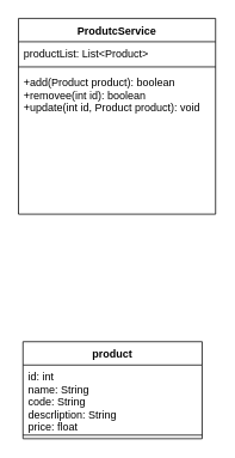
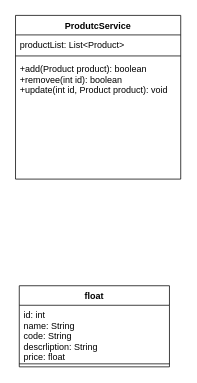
  <mxCell id="0" />
  <mxCell id="1" parent="0" />
- <mxCell id="2" value="product" style="swimlane;fontStyle=1;align=center;verticalAlign=top;childLayout=stackLayout;horizontal=1;startSize=26;horizontalStack=0;resizeParent=1;resizeParentMax=0;resizeLast=0;collapsible=1;marginBottom=0;" vertex="1" parent="1"><mxGeometry x="25" y="380" width="200" height="108" as="geometry" /></mxCell>
+ <mxCell id="2" value="float" style="swimlane;fontStyle=1;align=center;verticalAlign=top;childLayout=stackLayout;horizontal=1;startSize=26;horizontalStack=0;resizeParent=1;resizeParentMax=0;resizeLast=0;collapsible=1;marginBottom=0;" vertex="1" parent="1"><mxGeometry x="25" y="380" width="200" height="108" as="geometry" /></mxCell>
  <mxCell id="3" value="id: int&#10;name: String&#10;code: String&#10;descrliption: String&#10;price: float" style="text;strokeColor=none;fillColor=none;align=left;verticalAlign=top;spacingLeft=4;spacingRight=4;overflow=hidden;rotatable=0;points=[[0,0.5],[1,0.5]];portConstraint=eastwest;" vertex="1" parent="2"><mxGeometry y="26" width="200" height="74" as="geometry" /></mxCell>
  <mxCell id="4" value="" style="line;strokeWidth=1;fillColor=none;align=left;verticalAlign=middle;spacingTop=-1;spacingLeft=3;spacingRight=3;rotatable=0;labelPosition=right;points=[];portConstraint=eastwest;" vertex="1" parent="2"><mxGeometry y="100" width="200" height="8" as="geometry" /></mxCell>
  <mxCell id="5" value="ProdutcService" style="swimlane;fontStyle=1;align=center;verticalAlign=top;childLayout=stackLayout;horizontal=1;startSize=26;horizontalStack=0;resizeParent=1;resizeParentMax=0;resizeLast=0;collapsible=1;marginBottom=0;" vertex="1" parent="1"><mxGeometry x="20" y="20" width="220" height="218" as="geometry" /></mxCell>
  <mxCell id="6" value="productList: List&lt;Product&gt;&#10;" style="text;strokeColor=none;fillColor=none;align=left;verticalAlign=top;spacingLeft=4;spacingRight=4;overflow=hidden;rotatable=0;points=[[0,0.5],[1,0.5]];portConstraint=eastwest;" vertex="1" parent="5"><mxGeometry y="26" width="220" height="24" as="geometry" /></mxCell>
  <mxCell id="7" value="" style="line;strokeWidth=1;fillColor=none;align=left;verticalAlign=middle;spacingTop=-1;spacingLeft=3;spacingRight=3;rotatable=0;labelPosition=right;points=[];portConstraint=eastwest;" vertex="1" parent="5"><mxGeometry y="50" width="220" height="8" as="geometry" /></mxCell>
  <mxCell id="8" value="+add(Product product): boolean&#10;+removee(int id): boolean&#10;+update(int id, Product product): void" style="text;strokeColor=none;fillColor=none;align=left;verticalAlign=top;spacingLeft=4;spacingRight=4;overflow=hidden;rotatable=0;points=[[0,0.5],[1,0.5]];portConstraint=eastwest;" vertex="1" parent="5"><mxGeometry y="58" width="220" height="160" as="geometry" /></mxCell>
